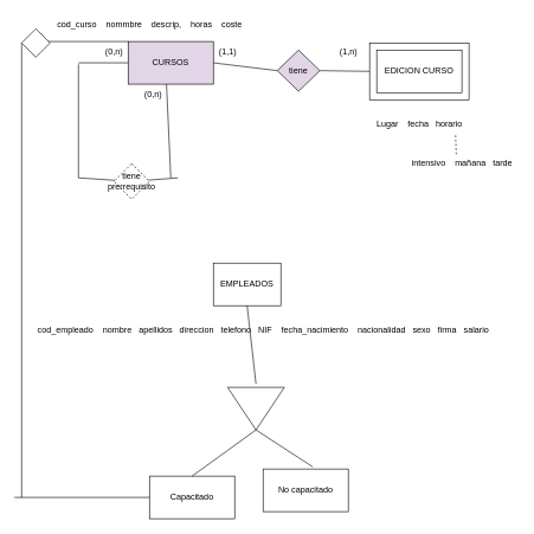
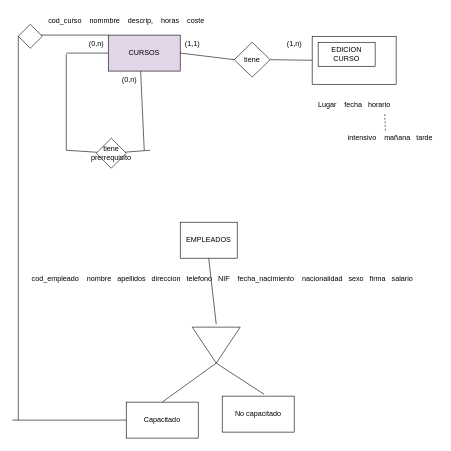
  <mxCell id="0" />
  <mxCell id="1" parent="0" />
  <mxCell id="2" value="CURSOS" style="whiteSpace=wrap;html=1;fillColor=#e1d5e7;" vertex="1" parent="1"><mxGeometry x="180" y="58" width="120" height="60" as="geometry" /></mxCell>
  <mxCell id="3" value="cod_curso&amp;nbsp; &amp;nbsp; nommbre&amp;nbsp; &amp;nbsp; descrip,&amp;nbsp; &amp;nbsp; horas&amp;nbsp; &amp;nbsp; coste" style="text;html=1;align=center;verticalAlign=middle;resizable=0;points=[];autosize=1;strokeColor=none;fillColor=none;" vertex="1" parent="1"><mxGeometry x="70" width="280" height="30" as="geometry" y="20" /></mxCell>
- <mxCell id="4" value="EDICION CURSO" style="whiteSpace=wrap;html=1;" vertex="1" parent="1"><mxGeometry x="530" y="70" width="120" height="60" as="geometry" /></mxCell>
+ <mxCell id="4" value="EDICION CURSO" style="whiteSpace=wrap;html=1;" vertex="1" parent="1"><mxGeometry x="530" y="70" width="95" height="40" as="geometry" /></mxCell>
  <mxCell id="5" value="Lugar&amp;nbsp; &amp;nbsp; fecha&amp;nbsp; &amp;nbsp;horario" style="text;html=1;align=center;verticalAlign=middle;resizable=0;points=[];autosize=1;strokeColor=none;fillColor=none;" vertex="1" parent="1"><mxGeometry x="520" y="160" width="140" height="30" as="geometry" /></mxCell>
  <mxCell id="6" value="" style="endArrow=none;html=1;rounded=0;entryX=0;entryY=0.5;entryDx=0;entryDy=0;" edge="1" parent="1" target="2"><mxGeometry width="50" height="50" relative="1" as="geometry"><mxPoint x="110" y="88" as="sourcePoint" /><mxPoint x="520" y="370" as="targetPoint" /></mxGeometry></mxCell>
  <mxCell id="7" value="" style="endArrow=none;html=1;rounded=0;" edge="1" parent="1"><mxGeometry width="50" height="50" relative="1" as="geometry"><mxPoint x="110" y="250" as="sourcePoint" /><mxPoint x="110" y="90" as="targetPoint" /></mxGeometry></mxCell>
  <mxCell id="8" value="" style="endArrow=none;html=1;rounded=0;" edge="1" parent="1" source="10"><mxGeometry width="50" height="50" relative="1" as="geometry"><mxPoint x="110" y="250" as="sourcePoint" /><mxPoint x="250" y="250" as="targetPoint" /></mxGeometry></mxCell>
  <mxCell id="9" value="" style="endArrow=none;html=1;rounded=0;" edge="1" parent="1" target="10"><mxGeometry width="50" height="50" relative="1" as="geometry"><mxPoint x="110" y="250" as="sourcePoint" /><mxPoint x="250" y="250" as="targetPoint" /></mxGeometry></mxCell>
- <mxCell id="10" value="tiene&lt;div&gt;prerrequisito&lt;/div&gt;" style="rhombus;whiteSpace=wrap;html=1;dashed=1;" vertex="1" parent="1"><mxGeometry x="160" y="230" width="50" height="50" as="geometry" /></mxCell>
+ <mxCell id="10" value="tiene&lt;div&gt;prerrequisito&lt;/div&gt;" style="rhombus;whiteSpace=wrap;html=1;" vertex="1" parent="1"><mxGeometry x="160" y="230" width="50" height="50" as="geometry" /></mxCell>
  <mxCell id="11" value="" style="endArrow=none;html=1;rounded=0;entryX=0.45;entryY=1;entryDx=0;entryDy=0;entryPerimeter=0;" edge="1" parent="1" target="2"><mxGeometry width="50" height="50" relative="1" as="geometry"><mxPoint x="240" y="250" as="sourcePoint" /><mxPoint x="430" y="370" as="targetPoint" /></mxGeometry></mxCell>
  <mxCell id="12" value="(0,n)" style="text;html=1;align=center;verticalAlign=middle;resizable=0;points=[];autosize=1;strokeColor=none;fillColor=none;" vertex="1" parent="1"><mxGeometry x="135" y="58" width="50" height="30" as="geometry" /></mxCell>
  <mxCell id="13" value="(0,n)" style="text;html=1;align=center;verticalAlign=middle;resizable=0;points=[];autosize=1;strokeColor=none;fillColor=none;" vertex="1" parent="1"><mxGeometry x="190" y="118" width="50" height="30" as="geometry" /></mxCell>
  <mxCell id="14" value="intensivo&amp;nbsp; &amp;nbsp; mañana&amp;nbsp; &amp;nbsp;tarde" style="text;html=1;align=center;verticalAlign=middle;resizable=0;points=[];autosize=1;strokeColor=none;fillColor=none;" vertex="1" parent="1"><mxGeometry x="570" y="215" width="160" height="30" as="geometry" /></mxCell>
  <mxCell id="15" value="" style="endArrow=none;html=1;rounded=0;entryX=0.864;entryY=0.9;entryDx=0;entryDy=0;entryPerimeter=0;exitX=0.45;exitY=0.067;exitDx=0;exitDy=0;exitPerimeter=0;dashed=1;" edge="1" parent="1" source="14" target="5"><mxGeometry width="50" height="50" relative="1" as="geometry"><mxPoint x="380" y="420" as="sourcePoint" /><mxPoint x="430" y="370" as="targetPoint" /></mxGeometry></mxCell>
  <mxCell id="16" value="" style="whiteSpace=wrap;html=1;fillColor=none;" vertex="1" parent="1"><mxGeometry x="520" y="60" width="140" height="80" as="geometry" /></mxCell>
  <mxCell id="17" value="" style="endArrow=none;html=1;rounded=0;entryX=0;entryY=0.5;entryDx=0;entryDy=0;exitX=1;exitY=0.5;exitDx=0;exitDy=0;" edge="1" parent="1" source="19" target="16"><mxGeometry width="50" height="50" relative="1" as="geometry"><mxPoint x="380" y="420" as="sourcePoint" /><mxPoint x="430" y="370" as="targetPoint" /></mxGeometry></mxCell>
  <mxCell id="18" value="" style="endArrow=none;html=1;rounded=0;entryX=0;entryY=0.5;entryDx=0;entryDy=0;exitX=1;exitY=0.5;exitDx=0;exitDy=0;" edge="1" parent="1" source="2" target="19"><mxGeometry width="50" height="50" relative="1" as="geometry"><mxPoint x="300" y="88" as="sourcePoint" /><mxPoint x="520" y="100" as="targetPoint" /></mxGeometry></mxCell>
- <mxCell id="19" value="tiene" style="rhombus;whiteSpace=wrap;html=1;fillColor=#e1d5e7;" vertex="1" parent="1"><mxGeometry x="390" y="70" width="60" height="58" as="geometry" /></mxCell>
+ <mxCell id="19" value="tiene" style="rhombus;whiteSpace=wrap;html=1;" vertex="1" parent="1"><mxGeometry x="390" y="70" width="60" height="58" as="geometry" /></mxCell>
  <mxCell id="20" value="(1,n)" style="text;html=1;align=center;verticalAlign=middle;resizable=0;points=[];autosize=1;strokeColor=none;fillColor=none;" vertex="1" parent="1"><mxGeometry x="465" y="58" width="50" height="30" as="geometry" /></mxCell>
  <mxCell id="21" value="(1,1)" style="text;html=1;align=center;verticalAlign=middle;resizable=0;points=[];autosize=1;strokeColor=none;fillColor=none;" vertex="1" parent="1"><mxGeometry x="295" y="58" width="50" height="30" as="geometry" /></mxCell>
  <mxCell id="22" value="EMPLEADOS" style="whiteSpace=wrap;html=1;" vertex="1" parent="1"><mxGeometry x="300" y="370" width="95" height="60" as="geometry" /></mxCell>
  <mxCell id="23" value="cod_empleado&amp;nbsp; &amp;nbsp; nombre&amp;nbsp; &amp;nbsp;apellidos&amp;nbsp; &amp;nbsp;direccion&amp;nbsp; &amp;nbsp;telefono&amp;nbsp; &amp;nbsp;NIF&amp;nbsp; &amp;nbsp; fecha_nacimiento&amp;nbsp; &amp;nbsp; nacionalidad&amp;nbsp; &amp;nbsp;sexo&amp;nbsp; &amp;nbsp;firma&amp;nbsp; &amp;nbsp;salario&amp;nbsp; &amp;nbsp;" style="text;html=1;align=center;verticalAlign=middle;resizable=0;points=[];autosize=1;strokeColor=none;fillColor=none;" vertex="1" parent="1"><mxGeometry x="40" y="450" width="670" height="30" as="geometry" /></mxCell>
  <mxCell id="24" value="" style="endArrow=none;html=1;rounded=0;entryX=0.5;entryY=1;entryDx=0;entryDy=0;" edge="1" parent="1" target="22"><mxGeometry width="50" height="50" relative="1" as="geometry"><mxPoint x="360" y="540" as="sourcePoint" /><mxPoint x="420" y="370" as="targetPoint" /></mxGeometry></mxCell>
  <mxCell id="25" value="" style="triangle;whiteSpace=wrap;html=1;direction=south;" vertex="1" parent="1"><mxGeometry x="320" y="545" width="80" height="60" as="geometry" /></mxCell>
  <mxCell id="26" value="Capacitado" style="whiteSpace=wrap;html=1;" vertex="1" parent="1"><mxGeometry x="210" y="670" width="120" height="60" as="geometry" /></mxCell>
  <mxCell id="27" value="No capacitado" style="whiteSpace=wrap;html=1;" vertex="1" parent="1"><mxGeometry x="370" y="660" width="120" height="60" as="geometry" /></mxCell>
  <mxCell id="28" value="" style="endArrow=none;html=1;rounded=0;exitX=0.5;exitY=0;exitDx=0;exitDy=0;entryX=1;entryY=0.5;entryDx=0;entryDy=0;" edge="1" parent="1" source="26" target="25"><mxGeometry width="50" height="50" relative="1" as="geometry"><mxPoint x="370" y="540" as="sourcePoint" /><mxPoint x="420" y="490" as="targetPoint" /></mxGeometry></mxCell>
  <mxCell id="29" value="" style="endArrow=none;html=1;rounded=0;entryX=0.583;entryY=-0.05;entryDx=0;entryDy=0;entryPerimeter=0;exitX=1;exitY=0.5;exitDx=0;exitDy=0;" edge="1" parent="1" source="25" target="27"><mxGeometry width="50" height="50" relative="1" as="geometry"><mxPoint x="370" y="540" as="sourcePoint" /><mxPoint x="420" y="490" as="targetPoint" /></mxGeometry></mxCell>
  <mxCell id="30" value="" style="endArrow=none;html=1;rounded=0;exitX=0;exitY=0.5;exitDx=0;exitDy=0;" edge="1" parent="1" source="26"><mxGeometry width="50" height="50" relative="1" as="geometry"><mxPoint x="370" y="540" as="sourcePoint" /><mxPoint x="20" y="700" as="targetPoint" /></mxGeometry></mxCell>
  <mxCell id="31" value="" style="endArrow=none;html=1;rounded=0;" edge="1" parent="1"><mxGeometry width="50" height="50" relative="1" as="geometry"><mxPoint x="30" y="700" as="sourcePoint" /><mxPoint x="30" y="60" as="targetPoint" /></mxGeometry></mxCell>
  <mxCell id="32" value="" style="endArrow=none;html=1;rounded=0;entryX=0;entryY=0;entryDx=0;entryDy=0;" edge="1" parent="1" target="2"><mxGeometry width="50" height="50" relative="1" as="geometry"><mxPoint x="60" y="58" as="sourcePoint" /><mxPoint x="400" y="370" as="targetPoint" /></mxGeometry></mxCell>
  <mxCell id="33" value="" style="rhombus;whiteSpace=wrap;html=1;" vertex="1" parent="1"><mxGeometry x="30" y="40" width="40" height="40" as="geometry" /></mxCell>
